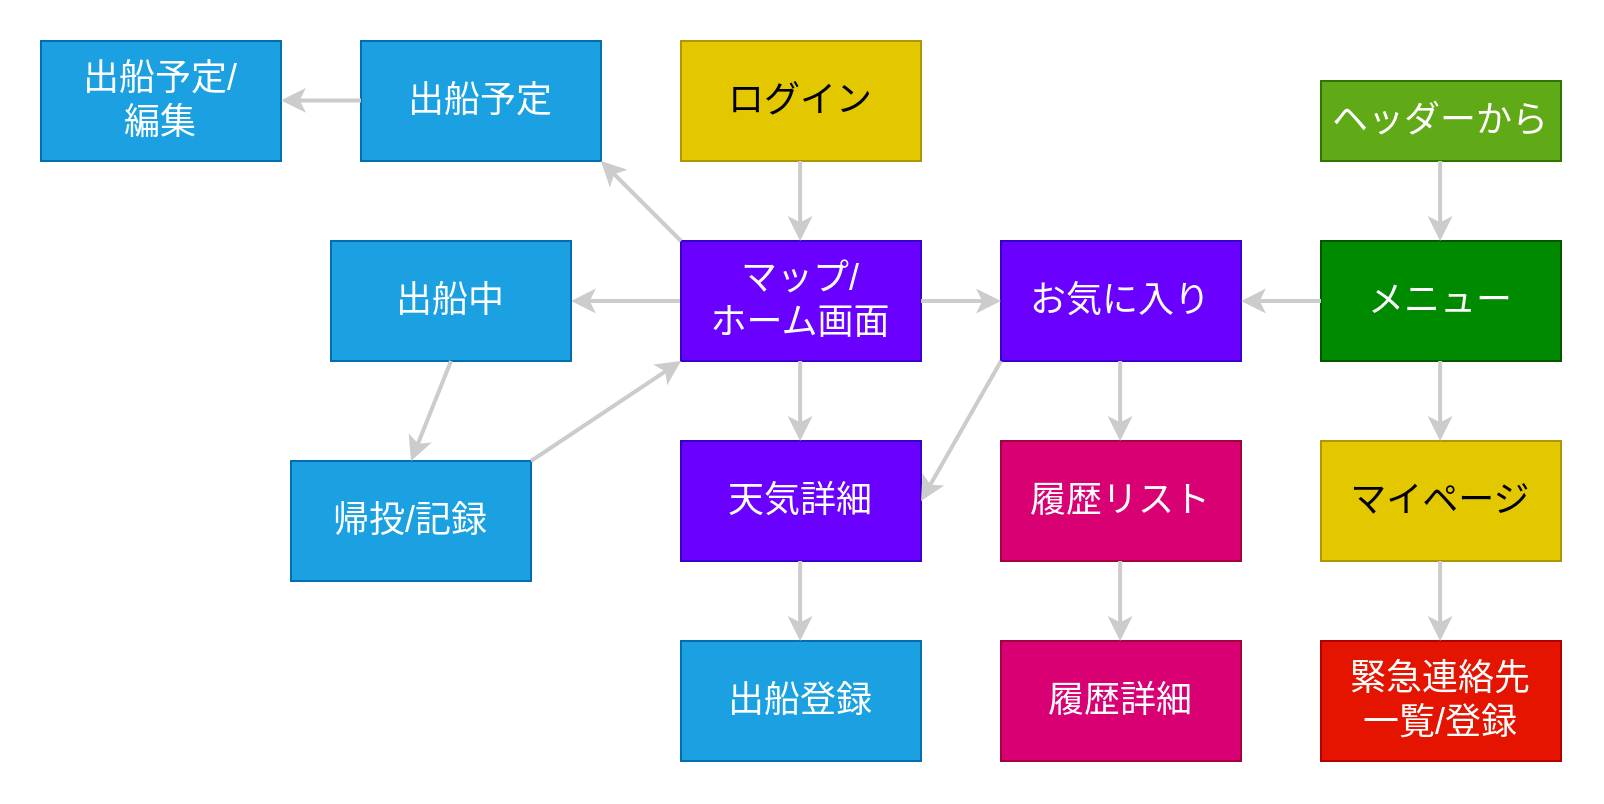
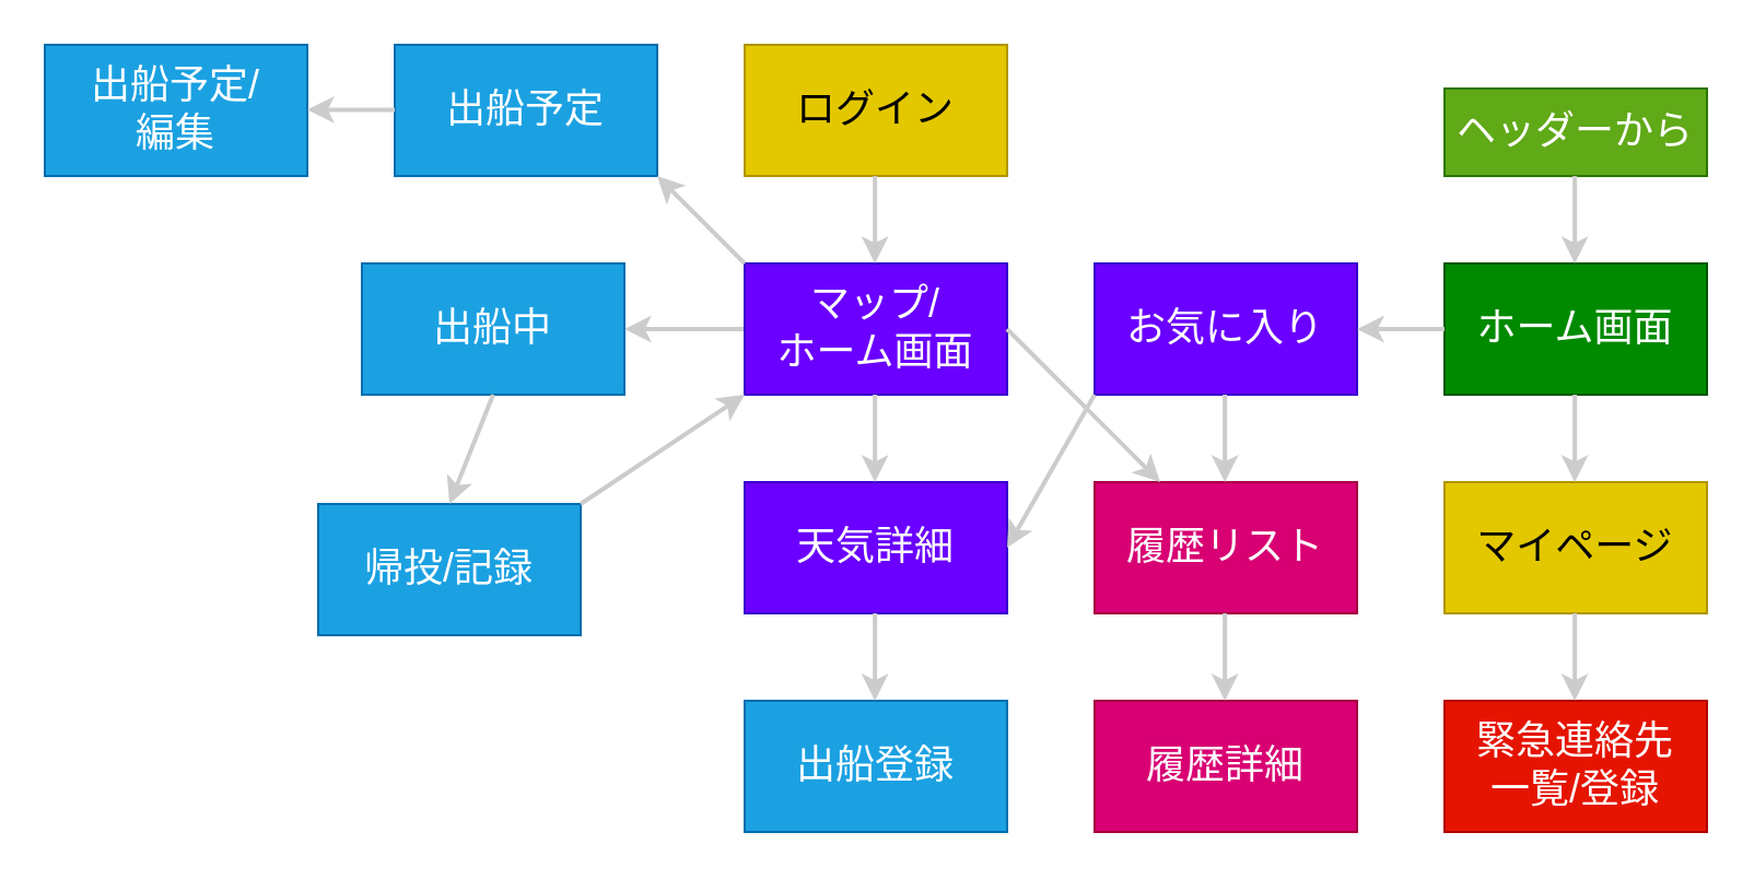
  <mxCell id="0" />
  <mxCell id="1" parent="0" />
  <mxCell id="2" value="ログイン" style="rounded=0;whiteSpace=wrap;html=1;fontSize=18;fillColor=#e3c800;fontColor=#000000;strokeColor=#B09500;" parent="1" vertex="1"><mxGeometry x="340" y="20" width="120" height="60" as="geometry" /></mxCell>
  <mxCell id="3" value="マイページ" style="rounded=0;whiteSpace=wrap;html=1;fontSize=18;fillColor=#e3c800;fontColor=#000000;strokeColor=#B09500;" parent="1" vertex="1"><mxGeometry x="660" y="220" width="120" height="60" as="geometry" /></mxCell>
  <mxCell id="4" value="天気詳細" style="rounded=0;whiteSpace=wrap;html=1;fontSize=18;fillColor=#6a00ff;fontColor=#ffffff;strokeColor=#3700CC;" parent="1" vertex="1"><mxGeometry x="340" y="220" width="120" height="60" as="geometry" /></mxCell>
  <mxCell id="5" value="お気に入り" style="rounded=0;whiteSpace=wrap;html=1;fontSize=18;fillColor=#6a00ff;fontColor=#ffffff;strokeColor=#3700CC;" parent="1" vertex="1"><mxGeometry x="500" y="120" width="120" height="60" as="geometry" /></mxCell>
  <mxCell id="6" value="" style="edgeStyle=none;html=1;strokeWidth=2;fontSize=22;exitX=0;exitY=0.5;exitDx=0;exitDy=0;entryX=1;entryY=0.5;entryDx=0;entryDy=0;strokeColor=#CCCCCC;" parent="1" source="12" target="7" edge="1"><mxGeometry relative="1" as="geometry"><mxPoint x="330" y="160" as="targetPoint" /></mxGeometry></mxCell>
  <mxCell id="7" value="出船中" style="rounded=0;whiteSpace=wrap;html=1;fontSize=18;fillColor=#1ba1e2;fontColor=#ffffff;strokeColor=#006EAF;" parent="1" vertex="1"><mxGeometry x="165" y="120" width="120" height="60" as="geometry" /></mxCell>
  <mxCell id="8" value="履歴リスト" style="rounded=0;whiteSpace=wrap;html=1;fontSize=18;fillColor=#d80073;fontColor=#ffffff;strokeColor=#A50040;" parent="1" vertex="1"><mxGeometry x="500" y="220" width="120" height="60" as="geometry" /></mxCell>
- <mxCell id="9" value="メニュー" style="rounded=0;whiteSpace=wrap;html=1;fontSize=18;fillColor=#008a00;fontColor=#ffffff;strokeColor=#005700;" parent="1" vertex="1"><mxGeometry x="660" y="120" width="120" height="60" as="geometry" /></mxCell>
+ <mxCell id="9" value="ホーム画面" style="rounded=0;whiteSpace=wrap;html=1;fontSize=18;fillColor=#008a00;fontColor=#ffffff;strokeColor=#005700;" parent="1" vertex="1"><mxGeometry x="660" y="120" width="120" height="60" as="geometry" /></mxCell>
  <mxCell id="10" value="帰投/記録" style="rounded=0;whiteSpace=wrap;html=1;fontSize=18;fillColor=#1ba1e2;fontColor=#ffffff;strokeColor=#006EAF;" parent="1" vertex="1"><mxGeometry x="145" y="230" width="120" height="60" as="geometry" /></mxCell>
  <mxCell id="11" value="緊急連絡先&lt;br&gt;一覧/登録" style="rounded=0;whiteSpace=wrap;html=1;fontSize=18;fillColor=#e51400;fontColor=#ffffff;strokeColor=#B20000;" parent="1" vertex="1"><mxGeometry x="660" y="320" width="120" height="60" as="geometry" /></mxCell>
  <mxCell id="12" value="マップ/&lt;br&gt;ホーム画面" style="rounded=0;whiteSpace=wrap;html=1;fontSize=18;fillColor=#6a00ff;fontColor=#ffffff;strokeColor=#3700CC;" parent="1" vertex="1"><mxGeometry x="340" y="120" width="120" height="60" as="geometry" /></mxCell>
  <mxCell id="13" value="履歴詳細" style="rounded=0;whiteSpace=wrap;html=1;fontSize=18;fillColor=#d80073;fontColor=#ffffff;strokeColor=#A50040;" parent="1" vertex="1"><mxGeometry x="500" y="320" width="120" height="60" as="geometry" /></mxCell>
  <mxCell id="14" value="出船登録" style="rounded=0;whiteSpace=wrap;html=1;fontSize=18;fillColor=#1ba1e2;fontColor=#ffffff;strokeColor=#006EAF;" parent="1" vertex="1"><mxGeometry x="340" y="320" width="120" height="60" as="geometry" /></mxCell>
  <mxCell id="15" value="" style="endArrow=classic;html=1;fontSize=22;exitX=0.5;exitY=1;exitDx=0;exitDy=0;strokeWidth=2;strokeColor=#CCCCCC;" parent="1" edge="1"><mxGeometry width="50" height="50" relative="1" as="geometry"><mxPoint x="399.57" y="80" as="sourcePoint" /><mxPoint x="399.57" y="120" as="targetPoint" /></mxGeometry></mxCell>
  <mxCell id="16" value="" style="endArrow=classic;html=1;fontSize=22;exitX=0.5;exitY=1;exitDx=0;exitDy=0;strokeWidth=2;strokeColor=#CCCCCC;" parent="1" edge="1"><mxGeometry width="50" height="50" relative="1" as="geometry"><mxPoint x="399.57" y="180" as="sourcePoint" /><mxPoint x="399.57" y="220" as="targetPoint" /></mxGeometry></mxCell>
  <mxCell id="17" value="" style="endArrow=classic;html=1;fontSize=22;exitX=0.5;exitY=1;exitDx=0;exitDy=0;strokeWidth=2;strokeColor=#CCCCCC;" parent="1" edge="1"><mxGeometry width="50" height="50" relative="1" as="geometry"><mxPoint x="399.57" y="280" as="sourcePoint" /><mxPoint x="399.57" y="320" as="targetPoint" /></mxGeometry></mxCell>
  <mxCell id="18" value="" style="endArrow=classic;html=1;fontSize=22;exitX=0.5;exitY=1;exitDx=0;exitDy=0;strokeWidth=2;entryX=0.5;entryY=0;entryDx=0;entryDy=0;fillColor=#1ba1e2;strokeColor=#CCCCCC;" parent="1" source="7" target="10" edge="1"><mxGeometry width="50" height="50" relative="1" as="geometry"><mxPoint x="310" y="273" as="sourcePoint" /><mxPoint x="239.57" y="220" as="targetPoint" /></mxGeometry></mxCell>
  <mxCell id="19" value="" style="endArrow=classic;html=1;fontSize=22;strokeWidth=2;entryX=1;entryY=0.5;entryDx=0;entryDy=0;exitX=0;exitY=1;exitDx=0;exitDy=0;strokeColor=#CCCCCC;" parent="1" source="5" target="4" edge="1"><mxGeometry width="50" height="50" relative="1" as="geometry"><mxPoint x="490" y="250" as="sourcePoint" /><mxPoint x="350" y="230" as="targetPoint" /></mxGeometry></mxCell>
  <mxCell id="20" value="出船予定" style="rounded=0;whiteSpace=wrap;html=1;fontSize=18;fillColor=#1ba1e2;fontColor=#ffffff;strokeColor=#006EAF;" parent="1" vertex="1"><mxGeometry x="180" y="20" width="120" height="60" as="geometry" /></mxCell>
  <mxCell id="21" value="ヘッダーから" style="rounded=0;whiteSpace=wrap;html=1;fontSize=18;fillColor=#60a917;strokeColor=#2D7600;fontColor=#ffffff;" parent="1" vertex="1"><mxGeometry x="660" y="40" width="120" height="40" as="geometry" /></mxCell>
  <mxCell id="22" value="" style="endArrow=classic;html=1;fontSize=22;exitX=0.5;exitY=1;exitDx=0;exitDy=0;strokeWidth=2;strokeColor=#CCCCCC;" parent="1" edge="1"><mxGeometry width="50" height="50" relative="1" as="geometry"><mxPoint x="719.57" y="80" as="sourcePoint" /><mxPoint x="719.57" y="120" as="targetPoint" /></mxGeometry></mxCell>
  <mxCell id="23" value="" style="endArrow=classic;html=1;fontSize=22;exitX=0.5;exitY=1;exitDx=0;exitDy=0;strokeWidth=2;strokeColor=#CCCCCC;" parent="1" edge="1"><mxGeometry width="50" height="50" relative="1" as="geometry"><mxPoint x="719.57" y="180" as="sourcePoint" /><mxPoint x="719.57" y="220" as="targetPoint" /></mxGeometry></mxCell>
  <mxCell id="24" value="" style="endArrow=classic;html=1;fontSize=22;strokeWidth=2;entryX=1;entryY=0.5;entryDx=0;entryDy=0;exitX=0;exitY=0.5;exitDx=0;exitDy=0;strokeColor=#CCCCCC;" parent="1" source="9" target="5" edge="1"><mxGeometry width="50" height="50" relative="1" as="geometry"><mxPoint x="650" y="150" as="sourcePoint" /><mxPoint x="659.13" y="220" as="targetPoint" /></mxGeometry></mxCell>
- <mxCell id="25" value="" style="endArrow=classic;html=1;fontSize=22;strokeWidth=2;entryX=0;entryY=0.5;entryDx=0;entryDy=0;exitX=1;exitY=0.5;exitDx=0;exitDy=0;strokeColor=#CCCCCC;" parent="1" source="12" target="5" edge="1"><mxGeometry width="50" height="50" relative="1" as="geometry"><mxPoint x="470" y="160" as="sourcePoint" /><mxPoint x="510" y="160" as="targetPoint" /></mxGeometry></mxCell>
+ <mxCell id="25" value="" style="endArrow=classic;html=1;fontSize=22;strokeWidth=2;exitX=1;exitY=0.5;exitDx=0;exitDy=0;strokeColor=#CCCCCC;" parent="1" source="12" target="8" edge="1"><mxGeometry width="50" height="50" relative="1" as="geometry"><mxPoint x="470" y="160" as="sourcePoint" /><mxPoint x="510" y="160" as="targetPoint" /></mxGeometry></mxCell>
  <mxCell id="26" value="" style="endArrow=classic;html=1;fontSize=22;strokeWidth=2;exitX=0;exitY=0;exitDx=0;exitDy=0;entryX=1;entryY=1;entryDx=0;entryDy=0;strokeColor=#CCCCCC;" parent="1" source="12" target="20" edge="1"><mxGeometry width="50" height="50" relative="1" as="geometry"><mxPoint x="270" y="220" as="sourcePoint" /><mxPoint x="320" y="60" as="targetPoint" /></mxGeometry></mxCell>
  <mxCell id="27" value="" style="endArrow=classic;html=1;fontSize=22;exitX=0.5;exitY=1;exitDx=0;exitDy=0;strokeWidth=2;strokeColor=#CCCCCC;" parent="1" edge="1"><mxGeometry width="50" height="50" relative="1" as="geometry"><mxPoint x="719.57" y="280" as="sourcePoint" /><mxPoint x="719.57" y="320" as="targetPoint" /></mxGeometry></mxCell>
  <mxCell id="28" value="" style="endArrow=classic;html=1;fontSize=22;exitX=0.5;exitY=1;exitDx=0;exitDy=0;strokeWidth=2;strokeColor=#CCCCCC;" parent="1" edge="1"><mxGeometry width="50" height="50" relative="1" as="geometry"><mxPoint x="559.57" y="180" as="sourcePoint" /><mxPoint x="559.57" y="220" as="targetPoint" /></mxGeometry></mxCell>
  <mxCell id="29" value="" style="endArrow=classic;html=1;fontSize=22;exitX=0.5;exitY=1;exitDx=0;exitDy=0;strokeWidth=2;strokeColor=#CCCCCC;" parent="1" edge="1"><mxGeometry width="50" height="50" relative="1" as="geometry"><mxPoint x="559.57" y="280" as="sourcePoint" /><mxPoint x="559.57" y="320" as="targetPoint" /></mxGeometry></mxCell>
  <mxCell id="30" value="" style="endArrow=classic;html=1;fontSize=22;exitX=1;exitY=0;exitDx=0;exitDy=0;strokeWidth=2;entryX=0;entryY=1;entryDx=0;entryDy=0;strokeColor=#CCCCCC;" parent="1" source="10" target="12" edge="1"><mxGeometry width="50" height="50" relative="1" as="geometry"><mxPoint x="250" y="190" as="sourcePoint" /><mxPoint x="250" y="240" as="targetPoint" /></mxGeometry></mxCell>
  <mxCell id="31" value="出船予定/&lt;br&gt;編集" style="rounded=0;whiteSpace=wrap;html=1;fontSize=18;fillColor=#1ba1e2;fontColor=#ffffff;strokeColor=#006EAF;" parent="1" vertex="1"><mxGeometry x="20" y="20" width="120" height="60" as="geometry" /></mxCell>
  <mxCell id="32" value="" style="edgeStyle=none;html=1;strokeWidth=2;fontSize=22;exitX=0;exitY=0.5;exitDx=0;exitDy=0;entryX=1;entryY=0.5;entryDx=0;entryDy=0;fillColor=#1ba1e2;strokeColor=#CCCCCC;" parent="1" edge="1"><mxGeometry relative="1" as="geometry"><mxPoint x="180" y="49.7" as="sourcePoint" /><mxPoint x="140" y="49.7" as="targetPoint" /></mxGeometry></mxCell>
